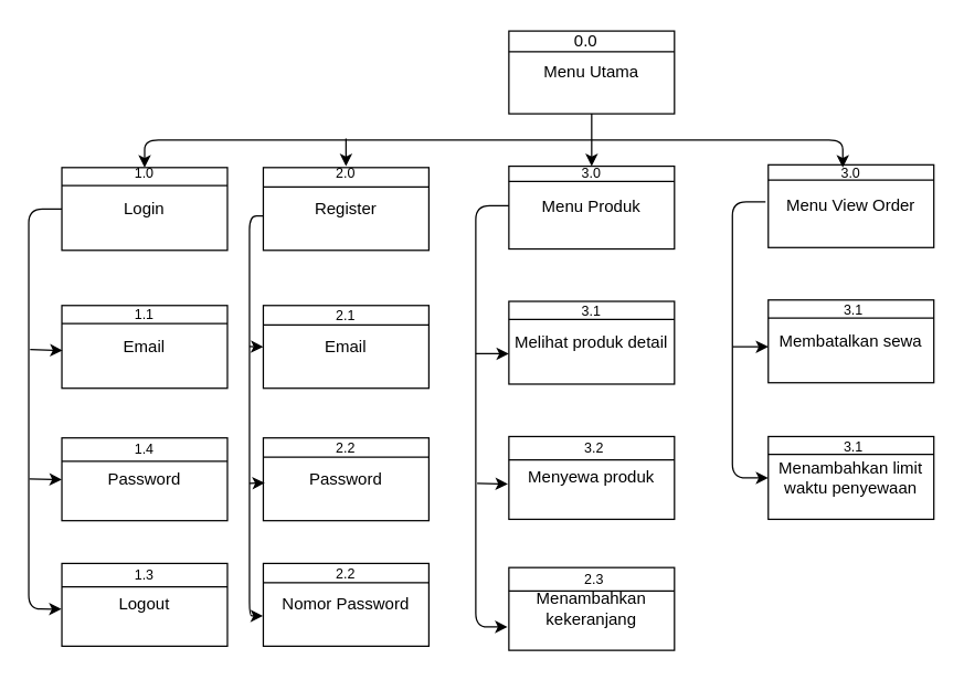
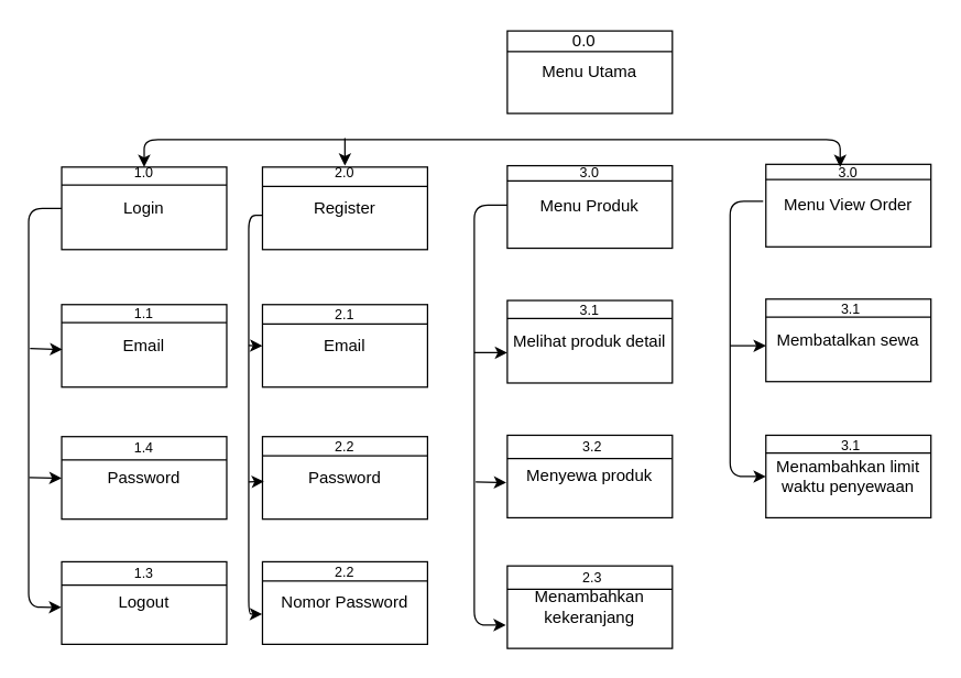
  <mxCell id="0" />
  <mxCell id="1" parent="0" />
  <mxCell id="2" value="Menu Utama" style="rounded=0;whiteSpace=wrap;html=1;" vertex="1" parent="1"><mxGeometry x="368" y="22" width="120" height="60" as="geometry" /></mxCell>
  <mxCell id="3" value="Login" style="rounded=0;whiteSpace=wrap;html=1;" vertex="1" parent="1"><mxGeometry x="44" y="121" width="120" height="60" as="geometry" /></mxCell>
  <mxCell id="4" value="Menu Produk" style="rounded=0;whiteSpace=wrap;html=1;" vertex="1" parent="1"><mxGeometry x="368" y="120" width="120" height="60" as="geometry" /></mxCell>
  <mxCell id="5" value="Menu View Order" style="rounded=0;whiteSpace=wrap;html=1;" vertex="1" parent="1"><mxGeometry x="556" y="119" width="120" height="60" as="geometry" /></mxCell>
  <mxCell id="6" value="" style="endArrow=none;html=1;exitX=0;exitY=0.25;exitDx=0;exitDy=0;entryX=1;entryY=0.25;entryDx=0;entryDy=0;" edge="1" parent="1" source="2" target="2"><mxGeometry width="50" height="50" relative="1" as="geometry"><mxPoint x="378" y="186" as="sourcePoint" /><mxPoint x="428" y="136" as="targetPoint" /></mxGeometry></mxCell>
  <mxCell id="7" value="" style="endArrow=classic;startArrow=classic;html=1;exitX=0.5;exitY=0;exitDx=0;exitDy=0;" edge="1" parent="1" source="3"><mxGeometry width="50" height="50" relative="1" as="geometry"><mxPoint x="172" y="101" as="sourcePoint" /><mxPoint x="610" y="121" as="targetPoint" /><Array as="points"><mxPoint x="104" y="101" /><mxPoint x="167" y="101" /><mxPoint x="610" y="101" /></Array></mxGeometry></mxCell>
- <mxCell id="8" value="" style="endArrow=classic;html=1;" edge="1" parent="1" source="2" target="4"><mxGeometry width="50" height="50" relative="1" as="geometry"><mxPoint x="377" y="249" as="sourcePoint" /><mxPoint x="369" y="112" as="targetPoint" /></mxGeometry></mxCell>
  <mxCell id="9" value="0.0" style="text;html=1;strokeColor=none;fillColor=none;align=center;verticalAlign=middle;whiteSpace=wrap;rounded=0;" vertex="1" parent="1"><mxGeometry x="404" y="20" width="40" height="20" as="geometry" /></mxCell>
  <mxCell id="10" value="" style="endArrow=none;html=1;exitX=0;exitY=0.25;exitDx=0;exitDy=0;entryX=1;entryY=0.25;entryDx=0;entryDy=0;" edge="1" parent="1"><mxGeometry width="50" height="50" relative="1" as="geometry"><mxPoint x="368" y="131" as="sourcePoint" /><mxPoint x="488" y="131" as="targetPoint" /></mxGeometry></mxCell>
  <mxCell id="11" value="" style="endArrow=none;html=1;exitX=0;exitY=0.25;exitDx=0;exitDy=0;entryX=1;entryY=0.25;entryDx=0;entryDy=0;" edge="1" parent="1"><mxGeometry width="50" height="50" relative="1" as="geometry"><mxPoint x="44" y="134" as="sourcePoint" /><mxPoint x="164" y="134" as="targetPoint" /></mxGeometry></mxCell>
  <mxCell id="12" value="" style="endArrow=none;html=1;exitX=0;exitY=0.25;exitDx=0;exitDy=0;entryX=1;entryY=0.25;entryDx=0;entryDy=0;" edge="1" parent="1"><mxGeometry width="50" height="50" relative="1" as="geometry"><mxPoint x="556" y="130" as="sourcePoint" /><mxPoint x="676" y="130" as="targetPoint" /></mxGeometry></mxCell>
  <mxCell id="13" value="&lt;span style=&quot;font-size: 10px&quot;&gt;3.0&lt;/span&gt;" style="text;html=1;strokeColor=none;fillColor=none;align=center;verticalAlign=middle;whiteSpace=wrap;rounded=0;" vertex="1" parent="1"><mxGeometry x="408" y="115" width="40" height="20" as="geometry" /></mxCell>
  <mxCell id="14" value="&lt;span style=&quot;font-size: 10px&quot;&gt;1.0&lt;/span&gt;" style="text;html=1;strokeColor=none;fillColor=none;align=center;verticalAlign=middle;whiteSpace=wrap;rounded=0;" vertex="1" parent="1"><mxGeometry x="84" y="115" width="40" height="20" as="geometry" /></mxCell>
  <mxCell id="15" value="&lt;span style=&quot;font-size: 10px&quot;&gt;3.0&lt;/span&gt;" style="text;html=1;strokeColor=none;fillColor=none;align=center;verticalAlign=middle;whiteSpace=wrap;rounded=0;" vertex="1" parent="1"><mxGeometry x="596" y="120" width="40" height="9" as="geometry" /></mxCell>
  <mxCell id="16" value="Email" style="rounded=0;whiteSpace=wrap;html=1;" vertex="1" parent="1"><mxGeometry x="44" y="221" width="120" height="60" as="geometry" /></mxCell>
  <mxCell id="17" value="" style="endArrow=none;html=1;exitX=0;exitY=0.25;exitDx=0;exitDy=0;entryX=1;entryY=0.25;entryDx=0;entryDy=0;" edge="1" parent="1"><mxGeometry width="50" height="50" relative="1" as="geometry"><mxPoint x="44" y="234" as="sourcePoint" /><mxPoint x="164" y="234" as="targetPoint" /></mxGeometry></mxCell>
  <mxCell id="18" value="Password" style="rounded=0;whiteSpace=wrap;html=1;" vertex="1" parent="1"><mxGeometry x="44" y="317" width="120" height="60" as="geometry" /></mxCell>
  <mxCell id="19" value="" style="endArrow=none;html=1;exitX=0;exitY=0.25;exitDx=0;exitDy=0;entryX=1;entryY=0.25;entryDx=0;entryDy=0;" edge="1" parent="1"><mxGeometry width="50" height="50" relative="1" as="geometry"><mxPoint x="44" y="334" as="sourcePoint" /><mxPoint x="164" y="334" as="targetPoint" /></mxGeometry></mxCell>
  <mxCell id="20" value="Melihat produk detail" style="rounded=0;whiteSpace=wrap;html=1;" vertex="1" parent="1"><mxGeometry x="368" y="218" width="120" height="60" as="geometry" /></mxCell>
  <mxCell id="21" value="" style="endArrow=none;html=1;exitX=0;exitY=0.25;exitDx=0;exitDy=0;entryX=1;entryY=0.25;entryDx=0;entryDy=0;" edge="1" parent="1"><mxGeometry width="50" height="50" relative="1" as="geometry"><mxPoint x="368" y="231" as="sourcePoint" /><mxPoint x="488" y="231" as="targetPoint" /></mxGeometry></mxCell>
  <mxCell id="22" value="Menyewa produk" style="rounded=0;whiteSpace=wrap;html=1;" vertex="1" parent="1"><mxGeometry x="368" y="316" width="120" height="60" as="geometry" /></mxCell>
  <mxCell id="23" value="" style="endArrow=none;html=1;exitX=0;exitY=0.25;exitDx=0;exitDy=0;entryX=1;entryY=0.25;entryDx=0;entryDy=0;" edge="1" parent="1"><mxGeometry width="50" height="50" relative="1" as="geometry"><mxPoint x="368" y="333" as="sourcePoint" /><mxPoint x="488" y="333" as="targetPoint" /></mxGeometry></mxCell>
  <mxCell id="24" value="Membatalkan sewa" style="rounded=0;whiteSpace=wrap;html=1;" vertex="1" parent="1"><mxGeometry x="556" y="217" width="120" height="60" as="geometry" /></mxCell>
  <mxCell id="25" value="" style="endArrow=none;html=1;exitX=0;exitY=0.25;exitDx=0;exitDy=0;entryX=1;entryY=0.25;entryDx=0;entryDy=0;" edge="1" parent="1"><mxGeometry width="50" height="50" relative="1" as="geometry"><mxPoint x="556" y="230" as="sourcePoint" /><mxPoint x="676" y="230" as="targetPoint" /></mxGeometry></mxCell>
  <mxCell id="26" value="&lt;span style=&quot;font-size: 10px&quot;&gt;1.1&lt;/span&gt;" style="text;html=1;strokeColor=none;fillColor=none;align=center;verticalAlign=middle;whiteSpace=wrap;rounded=0;" vertex="1" parent="1"><mxGeometry x="84" y="217" width="40" height="19" as="geometry" /></mxCell>
  <mxCell id="27" value="&lt;span style=&quot;font-size: 10px&quot;&gt;1.4&lt;/span&gt;" style="text;html=1;strokeColor=none;fillColor=none;align=center;verticalAlign=middle;whiteSpace=wrap;rounded=0;" vertex="1" parent="1"><mxGeometry x="84" y="315" width="40" height="20" as="geometry" /></mxCell>
  <mxCell id="28" value="&lt;span style=&quot;font-size: 10px&quot;&gt;3.1&lt;/span&gt;" style="text;html=1;strokeColor=none;fillColor=none;align=center;verticalAlign=middle;whiteSpace=wrap;rounded=0;" vertex="1" parent="1"><mxGeometry x="408" y="215" width="40" height="20" as="geometry" /></mxCell>
  <mxCell id="29" value="&lt;span style=&quot;font-size: 10px&quot;&gt;3.2&lt;/span&gt;" style="text;html=1;strokeColor=none;fillColor=none;align=center;verticalAlign=middle;whiteSpace=wrap;rounded=0;" vertex="1" parent="1"><mxGeometry x="410" y="314" width="40" height="20" as="geometry" /></mxCell>
  <mxCell id="30" value="&lt;span style=&quot;font-size: 10px&quot;&gt;3.1&lt;/span&gt;" style="text;html=1;strokeColor=none;fillColor=none;align=center;verticalAlign=middle;whiteSpace=wrap;rounded=0;" vertex="1" parent="1"><mxGeometry x="598" y="214" width="40" height="20" as="geometry" /></mxCell>
  <mxCell id="31" value="Menambahkan kekeranjang" style="rounded=0;whiteSpace=wrap;html=1;" vertex="1" parent="1"><mxGeometry x="368" y="411" width="120" height="60" as="geometry" /></mxCell>
  <mxCell id="32" value="" style="endArrow=none;html=1;exitX=0;exitY=0.25;exitDx=0;exitDy=0;entryX=1;entryY=0.25;entryDx=0;entryDy=0;" edge="1" parent="1"><mxGeometry width="50" height="50" relative="1" as="geometry"><mxPoint x="368" y="428" as="sourcePoint" /><mxPoint x="488" y="428" as="targetPoint" /></mxGeometry></mxCell>
  <mxCell id="33" value="&lt;span style=&quot;font-size: 10px&quot;&gt;2.3&lt;/span&gt;" style="text;html=1;strokeColor=none;fillColor=none;align=center;verticalAlign=middle;whiteSpace=wrap;rounded=0;" vertex="1" parent="1"><mxGeometry x="410" y="409" width="40" height="20" as="geometry" /></mxCell>
  <mxCell id="34" value="" style="endArrow=classic;html=1;exitX=0;exitY=0.5;exitDx=0;exitDy=0;entryX=-0.002;entryY=0.552;entryDx=0;entryDy=0;entryPerimeter=0;" edge="1" parent="1" source="3" target="47"><mxGeometry width="50" height="50" relative="1" as="geometry"><mxPoint x="359" y="322" as="sourcePoint" /><mxPoint x="409" y="272" as="targetPoint" /><Array as="points"><mxPoint x="20" y="151" /><mxPoint x="20" y="353" /><mxPoint x="20" y="441" /></Array></mxGeometry></mxCell>
  <mxCell id="35" value="" style="endArrow=classic;html=1;entryX=0.004;entryY=0.543;entryDx=0;entryDy=0;entryPerimeter=0;" edge="1" parent="1" target="16"><mxGeometry width="50" height="50" relative="1" as="geometry"><mxPoint x="21" y="253" as="sourcePoint" /><mxPoint x="409" y="272" as="targetPoint" /></mxGeometry></mxCell>
  <mxCell id="36" value="" style="endArrow=classic;html=1;exitX=0;exitY=0.5;exitDx=0;exitDy=0;" edge="1" parent="1"><mxGeometry width="50" height="50" relative="1" as="geometry"><mxPoint x="368" y="148.76" as="sourcePoint" /><mxPoint x="367" y="454" as="targetPoint" /><Array as="points"><mxPoint x="344" y="148.76" /><mxPoint x="344" y="454" /></Array></mxGeometry></mxCell>
  <mxCell id="37" value="" style="endArrow=classic;html=1;entryX=0;entryY=0.633;entryDx=0;entryDy=0;entryPerimeter=0;" edge="1" parent="1" target="20"><mxGeometry width="50" height="50" relative="1" as="geometry"><mxPoint x="344" y="256" as="sourcePoint" /><mxPoint x="286" y="265" as="targetPoint" /></mxGeometry></mxCell>
  <mxCell id="38" value="" style="endArrow=classic;html=1;entryX=-0.006;entryY=0.575;entryDx=0;entryDy=0;entryPerimeter=0;" edge="1" parent="1" target="22"><mxGeometry width="50" height="50" relative="1" as="geometry"><mxPoint x="345" y="350" as="sourcePoint" /><mxPoint x="286" y="265" as="targetPoint" /></mxGeometry></mxCell>
  <mxCell id="39" value="" style="endArrow=classic;html=1;exitX=0;exitY=0.5;exitDx=0;exitDy=0;entryX=0;entryY=0.5;entryDx=0;entryDy=0;" edge="1" parent="1" target="40"><mxGeometry width="50" height="50" relative="1" as="geometry"><mxPoint x="554" y="145.76" as="sourcePoint" /><mxPoint x="552.92" y="348.24" as="targetPoint" /><Array as="points"><mxPoint x="530" y="145.76" /><mxPoint x="530" y="247" /><mxPoint x="530" y="346" /></Array></mxGeometry></mxCell>
  <mxCell id="40" value="Menambahkan limit waktu penyewaan" style="rounded=0;whiteSpace=wrap;html=1;" vertex="1" parent="1"><mxGeometry x="556" y="316" width="120" height="60" as="geometry" /></mxCell>
  <mxCell id="41" value="" style="endArrow=none;html=1;exitX=0;exitY=0.25;exitDx=0;exitDy=0;entryX=1;entryY=0.25;entryDx=0;entryDy=0;" edge="1" parent="1"><mxGeometry width="50" height="50" relative="1" as="geometry"><mxPoint x="556" y="329" as="sourcePoint" /><mxPoint x="676" y="329" as="targetPoint" /></mxGeometry></mxCell>
  <mxCell id="42" value="&lt;span style=&quot;font-size: 10px&quot;&gt;3.1&lt;/span&gt;" style="text;html=1;strokeColor=none;fillColor=none;align=center;verticalAlign=middle;whiteSpace=wrap;rounded=0;" vertex="1" parent="1"><mxGeometry x="598" y="313" width="40" height="20" as="geometry" /></mxCell>
  <mxCell id="43" value="Register" style="rounded=0;whiteSpace=wrap;html=1;" vertex="1" parent="1"><mxGeometry x="190" y="121" width="120" height="60" as="geometry" /></mxCell>
  <mxCell id="44" value="" style="endArrow=none;html=1;exitX=0;exitY=0.25;exitDx=0;exitDy=0;entryX=1;entryY=0.25;entryDx=0;entryDy=0;" edge="1" parent="1"><mxGeometry width="50" height="50" relative="1" as="geometry"><mxPoint x="190" y="135" as="sourcePoint" /><mxPoint x="310" y="135" as="targetPoint" /></mxGeometry></mxCell>
  <mxCell id="45" value="" style="endArrow=classic;html=1;" edge="1" parent="1"><mxGeometry width="50" height="50" relative="1" as="geometry"><mxPoint x="249.94" y="100" as="sourcePoint" /><mxPoint x="249.94" y="120" as="targetPoint" /><Array as="points" /></mxGeometry></mxCell>
  <mxCell id="46" value="&lt;span style=&quot;font-size: 10px&quot;&gt;2.0&lt;/span&gt;" style="text;html=1;strokeColor=none;fillColor=none;align=center;verticalAlign=middle;whiteSpace=wrap;rounded=0;" vertex="1" parent="1"><mxGeometry x="230" y="115" width="40" height="20" as="geometry" /></mxCell>
  <mxCell id="47" value="Logout" style="rounded=0;whiteSpace=wrap;html=1;" vertex="1" parent="1"><mxGeometry x="44" y="408" width="120" height="60" as="geometry" /></mxCell>
  <mxCell id="48" value="" style="endArrow=none;html=1;exitX=0;exitY=0.25;exitDx=0;exitDy=0;entryX=1;entryY=0.25;entryDx=0;entryDy=0;" edge="1" parent="1"><mxGeometry width="50" height="50" relative="1" as="geometry"><mxPoint x="44" y="425" as="sourcePoint" /><mxPoint x="164" y="425" as="targetPoint" /></mxGeometry></mxCell>
  <mxCell id="49" value="&lt;span style=&quot;font-size: 10px&quot;&gt;1.3&lt;/span&gt;" style="text;html=1;strokeColor=none;fillColor=none;align=center;verticalAlign=middle;whiteSpace=wrap;rounded=0;" vertex="1" parent="1"><mxGeometry x="84" y="406" width="40" height="20" as="geometry" /></mxCell>
  <mxCell id="50" value="Email" style="rounded=0;whiteSpace=wrap;html=1;" vertex="1" parent="1"><mxGeometry x="190" y="221" width="120" height="60" as="geometry" /></mxCell>
  <mxCell id="51" value="" style="endArrow=none;html=1;exitX=0;exitY=0.25;exitDx=0;exitDy=0;entryX=1;entryY=0.25;entryDx=0;entryDy=0;" edge="1" parent="1"><mxGeometry width="50" height="50" relative="1" as="geometry"><mxPoint x="190" y="235" as="sourcePoint" /><mxPoint x="310" y="235" as="targetPoint" /></mxGeometry></mxCell>
  <mxCell id="52" value="Password" style="rounded=0;whiteSpace=wrap;html=1;" vertex="1" parent="1"><mxGeometry x="190" y="317" width="120" height="60" as="geometry" /></mxCell>
  <mxCell id="53" value="" style="endArrow=none;html=1;exitX=0;exitY=0.25;exitDx=0;exitDy=0;entryX=1;entryY=0.25;entryDx=0;entryDy=0;" edge="1" parent="1"><mxGeometry width="50" height="50" relative="1" as="geometry"><mxPoint x="190" y="331" as="sourcePoint" /><mxPoint x="310" y="331" as="targetPoint" /></mxGeometry></mxCell>
  <mxCell id="54" value="&lt;span style=&quot;font-size: 10px&quot;&gt;2.1&lt;/span&gt;" style="text;html=1;strokeColor=none;fillColor=none;align=center;verticalAlign=middle;whiteSpace=wrap;rounded=0;" vertex="1" parent="1"><mxGeometry x="230" y="218" width="40" height="20" as="geometry" /></mxCell>
  <mxCell id="55" value="&lt;span style=&quot;font-size: 10px&quot;&gt;2.2&lt;/span&gt;" style="text;html=1;strokeColor=none;fillColor=none;align=center;verticalAlign=middle;whiteSpace=wrap;rounded=0;" vertex="1" parent="1"><mxGeometry x="230" y="314" width="40" height="20" as="geometry" /></mxCell>
  <mxCell id="56" value="Nomor Password" style="rounded=0;whiteSpace=wrap;html=1;" vertex="1" parent="1"><mxGeometry x="190" y="408" width="120" height="60" as="geometry" /></mxCell>
  <mxCell id="57" value="" style="endArrow=none;html=1;exitX=0;exitY=0.25;exitDx=0;exitDy=0;entryX=1;entryY=0.25;entryDx=0;entryDy=0;" edge="1" parent="1"><mxGeometry width="50" height="50" relative="1" as="geometry"><mxPoint x="190" y="422" as="sourcePoint" /><mxPoint x="310" y="422" as="targetPoint" /></mxGeometry></mxCell>
  <mxCell id="58" value="&lt;span style=&quot;font-size: 10px&quot;&gt;2.2&lt;/span&gt;" style="text;html=1;strokeColor=none;fillColor=none;align=center;verticalAlign=middle;whiteSpace=wrap;rounded=0;" vertex="1" parent="1"><mxGeometry x="230" y="405" width="40" height="20" as="geometry" /></mxCell>
  <mxCell id="59" value="" style="endArrow=classic;html=1;exitX=0;exitY=0.5;exitDx=0;exitDy=0;entryX=-0.002;entryY=0.552;entryDx=0;entryDy=0;entryPerimeter=0;" edge="1" parent="1"><mxGeometry width="50" height="50" relative="1" as="geometry"><mxPoint x="190" y="156" as="sourcePoint" /><mxPoint x="189.76" y="446.12" as="targetPoint" /><Array as="points"><mxPoint x="180" y="156" /><mxPoint x="180" y="446" /></Array></mxGeometry></mxCell>
  <mxCell id="60" value="" style="endArrow=classic;html=1;" edge="1" parent="1"><mxGeometry width="50" height="50" relative="1" as="geometry"><mxPoint x="180" y="250.77" as="sourcePoint" /><mxPoint x="190" y="251" as="targetPoint" /></mxGeometry></mxCell>
  <mxCell id="61" value="" style="endArrow=classic;html=1;entryX=0.009;entryY=0.543;entryDx=0;entryDy=0;entryPerimeter=0;" edge="1" parent="1" target="52"><mxGeometry width="50" height="50" relative="1" as="geometry"><mxPoint x="180" y="350" as="sourcePoint" /><mxPoint x="64.72" y="273.46" as="targetPoint" /></mxGeometry></mxCell>
  <mxCell id="62" value="" style="endArrow=classic;html=1;entryX=0.004;entryY=0.543;entryDx=0;entryDy=0;entryPerimeter=0;" edge="1" parent="1"><mxGeometry width="50" height="50" relative="1" as="geometry"><mxPoint x="20.52" y="346.71" as="sourcePoint" /><mxPoint x="44" y="347.29" as="targetPoint" /></mxGeometry></mxCell>
  <mxCell id="63" value="" style="endArrow=classic;html=1;entryX=0;entryY=0.633;entryDx=0;entryDy=0;entryPerimeter=0;" edge="1" parent="1"><mxGeometry width="50" height="50" relative="1" as="geometry"><mxPoint x="530" y="251" as="sourcePoint" /><mxPoint x="556" y="250.9" as="targetPoint" /></mxGeometry></mxCell>
